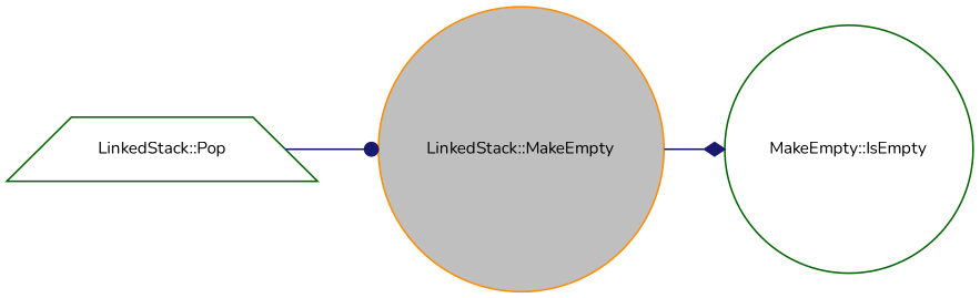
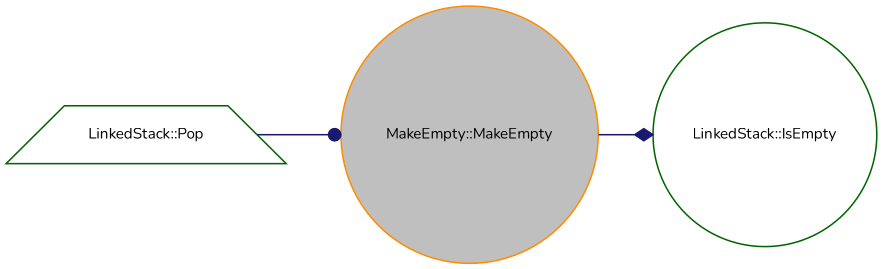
  digraph {
    fontname=Nunito
    rankdir=LR
    node [color=darkgreen fillcolor=white fontname=Nunito fontsize=10 shape=circle style=filled]
    edge [color=midnightblue fontname=Nunito fontsize=10 labelfontname=Helvetica labelfontsize=10 style=solid]
-   n1 [color=darkorange fillcolor=grey75 fontcolor=black height=0.2 label="LinkedStack::MakeEmpty" width=0.4]
-   n2 [height=0.2 label="MakeEmpty::IsEmpty" width=0.4]
+   n1 [color=darkorange fillcolor=grey75 fontcolor=black height=0.2 label="MakeEmpty::MakeEmpty" width=0.4]
+   n2 [height=0.2 label="LinkedStack::IsEmpty" width=0.4]
    n3 [height=0.2 label="LinkedStack::Pop" shape=trapezium width=0.4]
    n1 -> n2 [arrowhead=diamond]
    n3 -> n1 [arrowhead=dot]
  }
